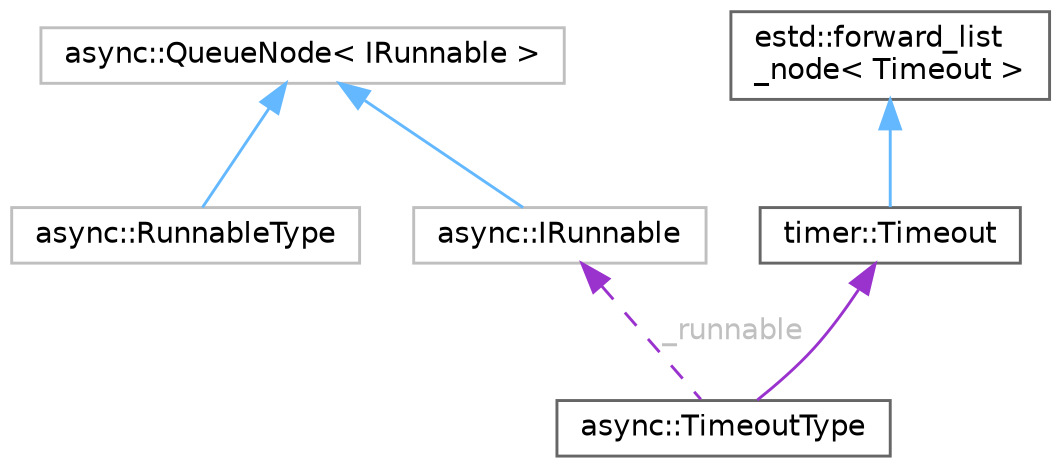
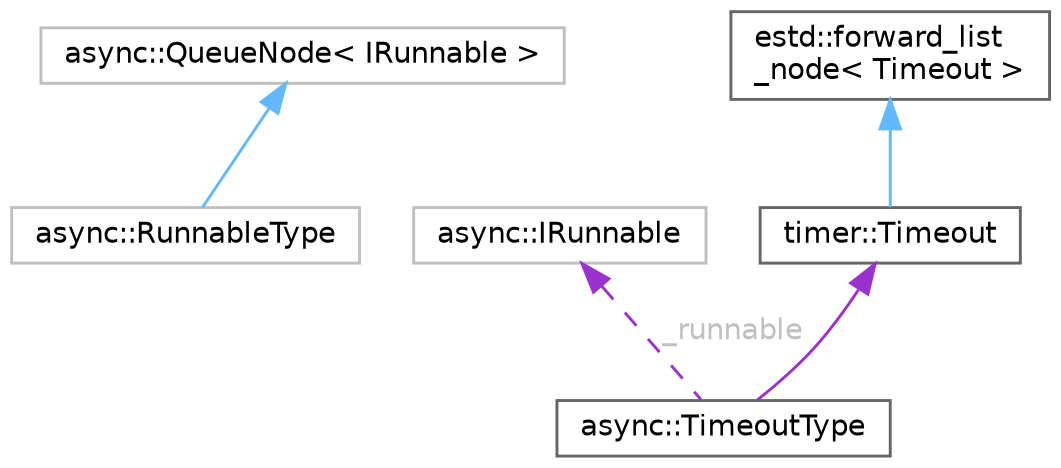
  digraph {
    node [color=grey75 fillcolor=white fontname=Helvetica fontsize=10 shape=box style=filled]
    edge [color=steelblue1 dir=back fontname=Helvetica fontsize=10 labelfontname=Helvetica labelfontsize=10 style=solid]
    n1 [height=0.2 label="async::RunnableType" width=0.4]
    n2 [height=0.2 label="async::QueueNode\< IRunnable \>" width=0.4]
    n3 [height=0.2 label="async::IRunnable" width=0.4]
    n4 [color=gray40 height=0.2 label="async::TimeoutType" width=0.4]
    n5 [color=gray40 height=0.2 label="timer::Timeout" width=0.4]
    n6 [color=gray40 height=0.2 label="estd::forward_list\l_node\< Timeout \>" width=0.4]
    n2 -> n1
-   n2 -> n3
    n3 -> n4 [color=darkorchid3 fontcolor=grey label=" _runnable" style=dashed]
    n5 -> n4 [color=darkorchid3]
    n6 -> n5
  }
